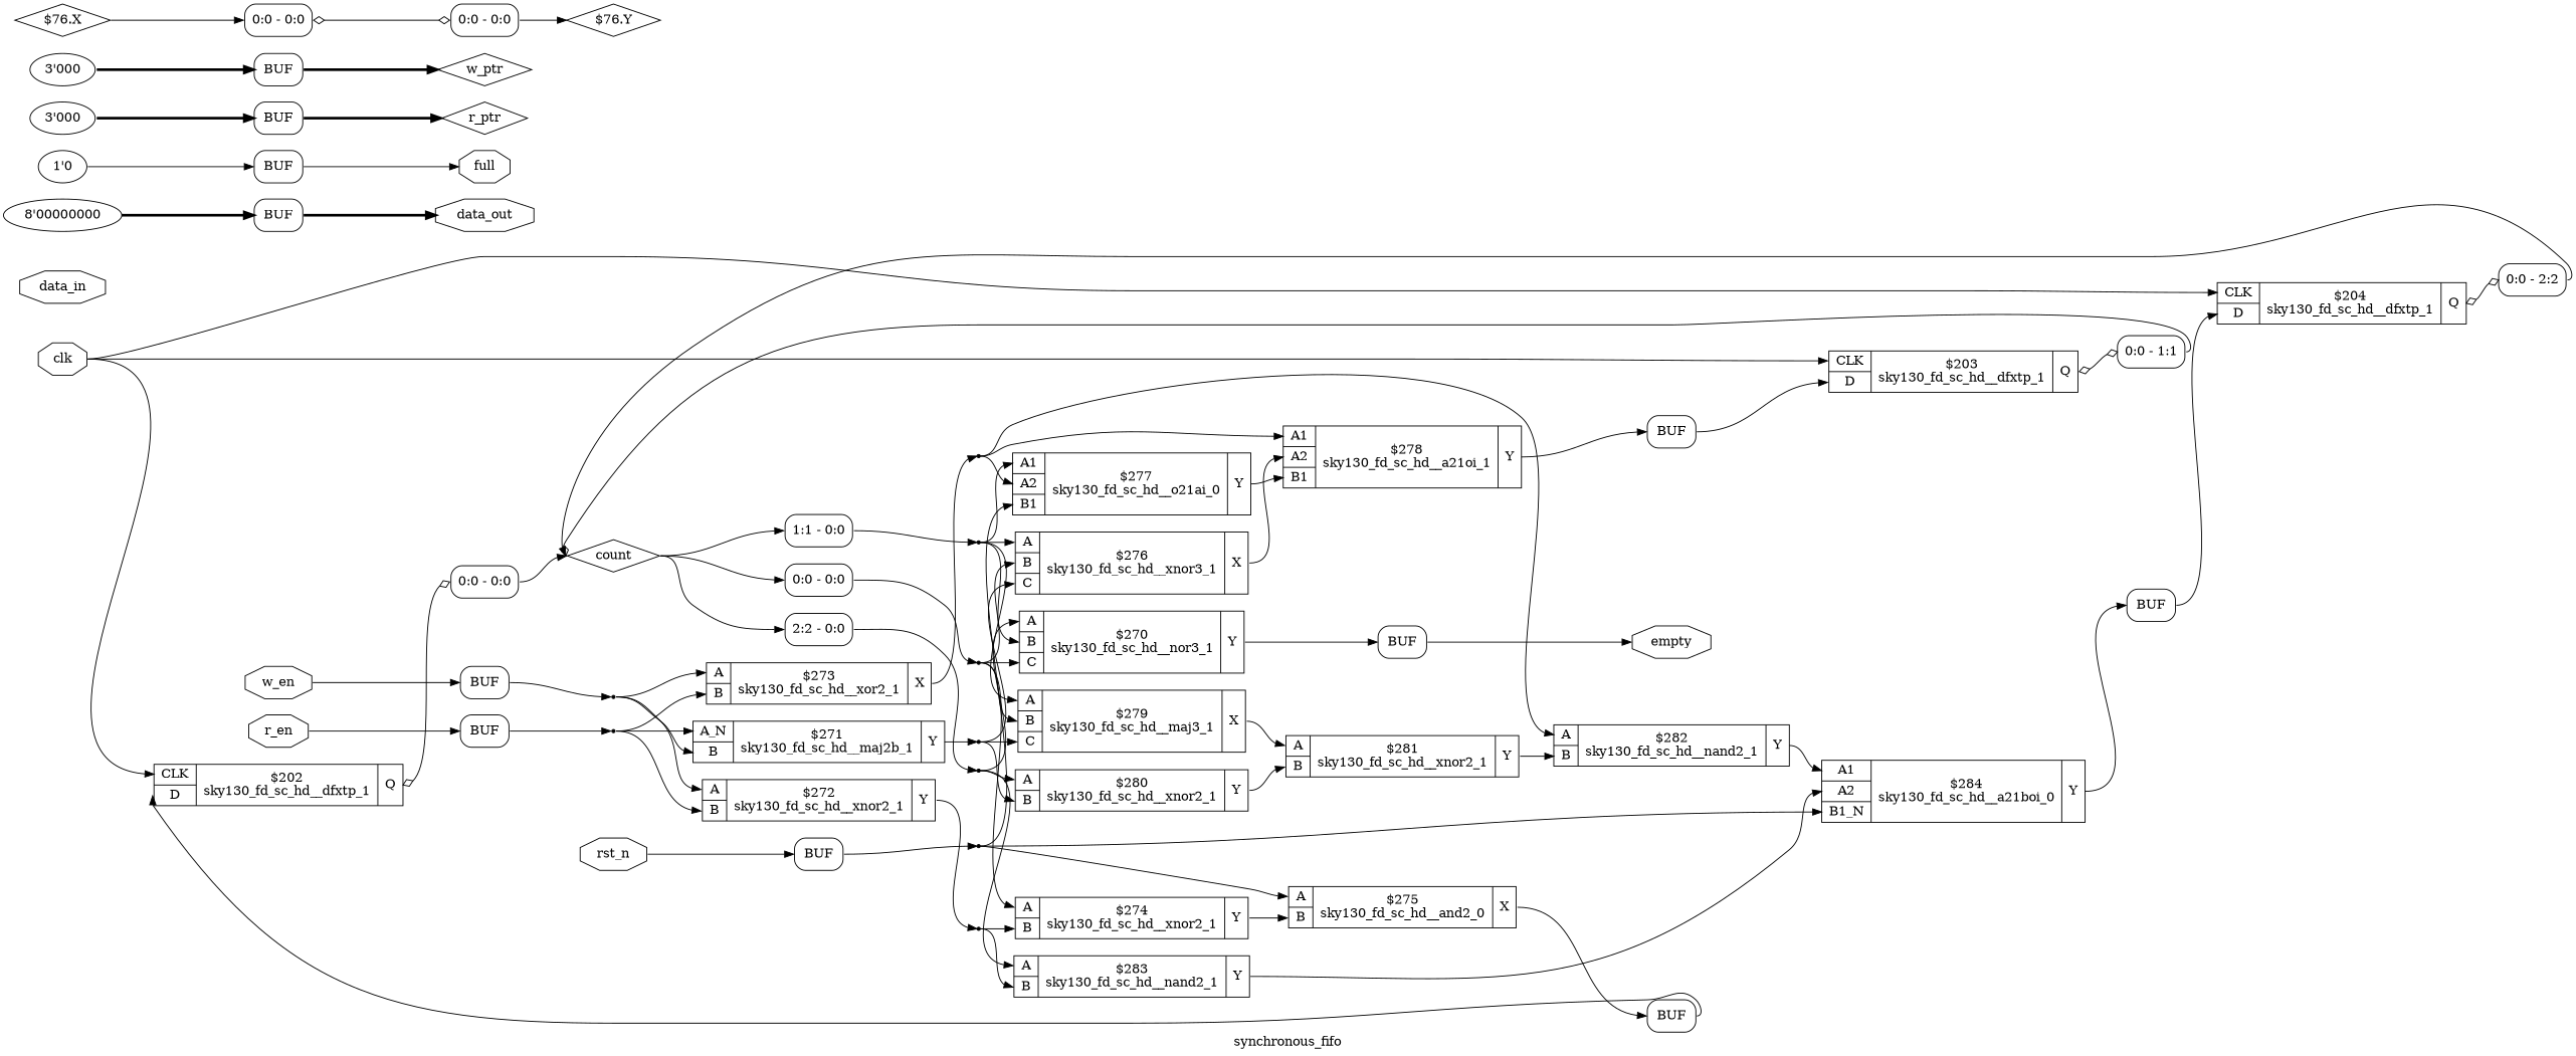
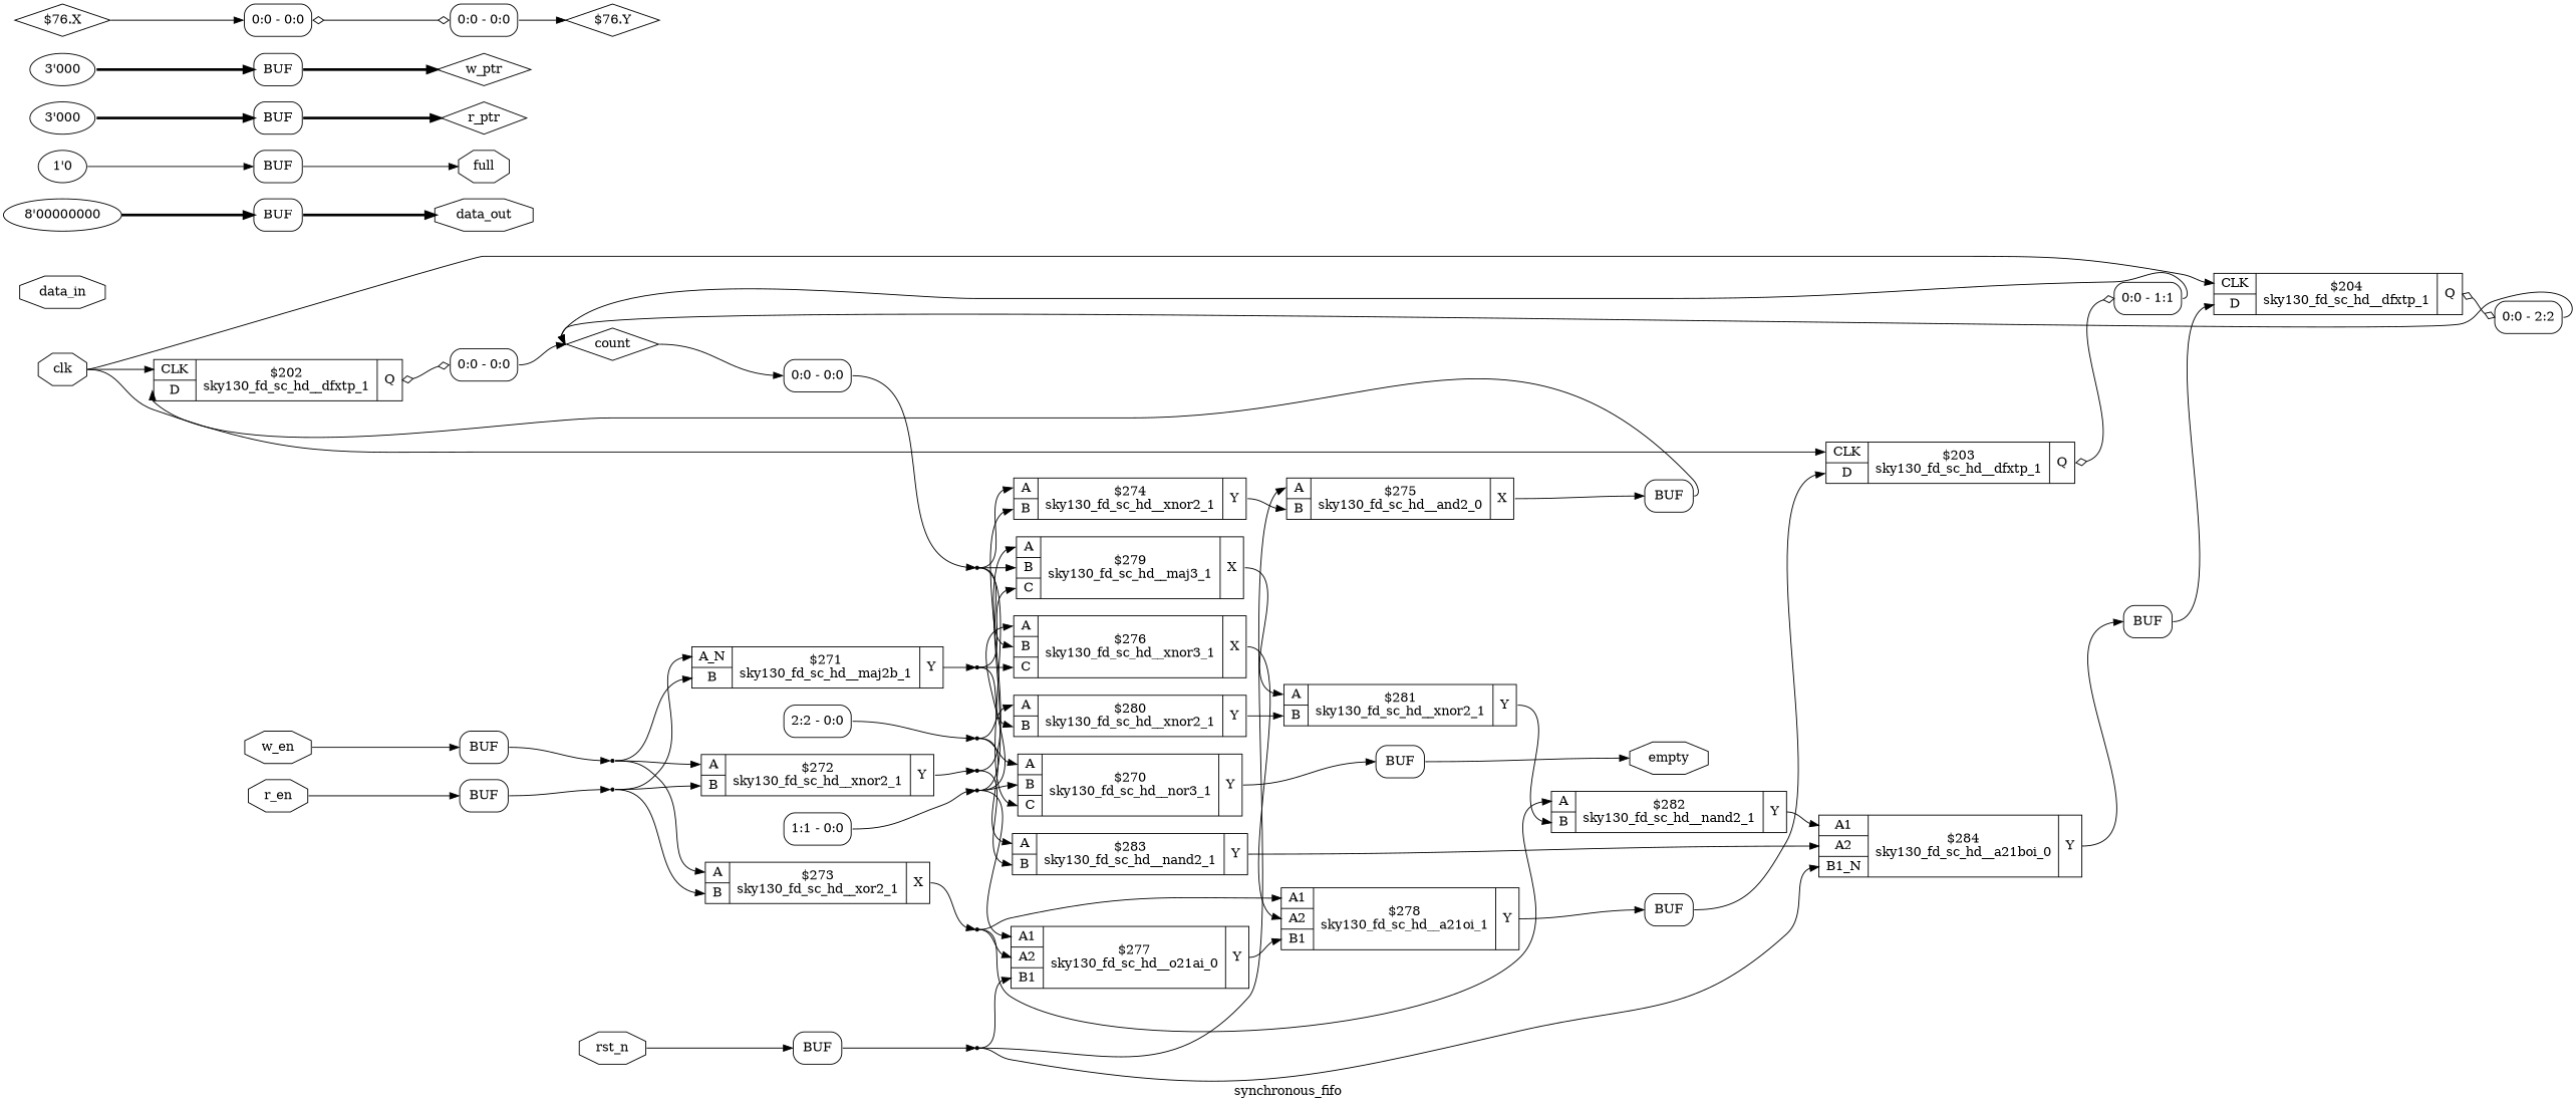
  digraph {
    label=synchronous_fifo
    rankdir=LR
    remincross=true
    node [shape=record]
    edge [color=black fontcolor=black headport=w tailport=e]
    n38 [color=black fontcolor=black label=clk shape=octagon]
    c77 [label="{{<p74> CLK|<p75> D}|$202\nsky130_fd_sc_hd__dfxtp_1|{<p76> Q}}"]
    c78 [label="{{<p74> CLK|<p75> D}|$203\nsky130_fd_sc_hd__dfxtp_1|{<p76> Q}}"]
    c79 [label="{{<p74> CLK|<p75> D}|$204\nsky130_fd_sc_hd__dfxtp_1|{<p76> Q}}"]
    x0 [color=black fontcolor=black label="<s0> 0:0 - 0:0 " style=rounded]
    x1 [color=black fontcolor=black label="<s0> 0:0 - 1:1 " style=rounded]
    x2 [color=black fontcolor=black label="<s0> 0:0 - 2:2 " style=rounded]
    n39 [color=black fontcolor=black label=count shape=diamond]
    x13 [color=black fontcolor=black label="<s0> 2:2 - 0:0 " style=rounded]
    x14 [color=black fontcolor=black label="<s0> 1:1 - 0:0 " style=rounded]
    x15 [color=black fontcolor=black label="<s0> 0:0 - 0:0 " style=rounded]
    n14 [shape=point]
    n13 [shape=point]
    n12 [shape=point]
    n40 [color=black fontcolor=black label=data_in shape=octagon]
    n41 [color=black fontcolor=black label=data_out shape=octagon]
    n42 [color=black fontcolor=black label=empty shape=octagon]
    n43 [color=black fontcolor=black label=full shape=octagon]
    n44 [color=black fontcolor=black label=r_en shape=octagon]
    x17 [label=BUF shape=box style=rounded]
    n27 [shape=point]
    n45 [color=black fontcolor=black label=r_ptr shape=diamond]
    n46 [color=black fontcolor=black label=rst_n shape=octagon]
    x19 [label=BUF shape=box style=rounded]
    n28 [shape=point]
    n47 [color=black fontcolor=black label=w_en shape=octagon]
    x16 [label=BUF shape=box style=rounded]
    n29 [shape=point]
    n48 [color=black fontcolor=black label=w_ptr shape=diamond]
    c53 [label="{{<p49> A|<p50> B|<p51> C}|$270\nsky130_fd_sc_hd__nor3_1|{<p52> Y}}"]
    x18 [label=BUF shape=box style=rounded]
    c55 [label="{{<p54> A_N|<p50> B}|$271\nsky130_fd_sc_hd__maj2b_1|{<p52> Y}}"]
    n16 [shape=point]
    c61 [label="{{<p49> A|<p50> B|<p51> C}|$276\nsky130_fd_sc_hd__xnor3_1|{<p57> X}}"]
    c67 [label="{{<p49> A|<p50> B|<p51> C}|$279\nsky130_fd_sc_hd__maj3_1|{<p57> X}}"]
    c68 [label="{{<p49> A|<p50> B}|$280\nsky130_fd_sc_hd__xnor2_1|{<p52> Y}}"]
    c56 [label="{{<p49> A|<p50> B}|$272\nsky130_fd_sc_hd__xnor2_1|{<p52> Y}}"]
    n17 [shape=point]
    c59 [label="{{<p49> A|<p50> B}|$274\nsky130_fd_sc_hd__xnor2_1|{<p52> Y}}"]
    c71 [label="{{<p49> A|<p50> B}|$283\nsky130_fd_sc_hd__nand2_1|{<p52> Y}}"]
    c58 [label="{{<p49> A|<p50> B}|$273\nsky130_fd_sc_hd__xor2_1|{<p57> X}}"]
    n18 [shape=point]
    c66 [label="{{<p62> A1|<p63> A2|<p64> B1}|$278\nsky130_fd_sc_hd__a21oi_1|{<p52> Y}}"]
    c65 [label="{{<p62> A1|<p63> A2|<p64> B1}|$277\nsky130_fd_sc_hd__o21ai_0|{<p52> Y}}"]
    c70 [label="{{<p49> A|<p50> B}|$282\nsky130_fd_sc_hd__nand2_1|{<p52> Y}}"]
    c60 [label="{{<p49> A|<p50> B}|$275\nsky130_fd_sc_hd__and2_0|{<p57> X}}"]
    x20 [label=BUF shape=box style=rounded]
    x21 [label=BUF shape=box style=rounded]
    c69 [label="{{<p49> A|<p50> B}|$281\nsky130_fd_sc_hd__xnor2_1|{<p52> Y}}"]
    c73 [label="{{<p62> A1|<p63> A2|<p72> B1_N}|$284\nsky130_fd_sc_hd__a21boi_0|{<p52> Y}}"]
    x22 [label=BUF shape=box style=rounded]
    x3 [color=black fontcolor=black label="<s0> 0:0 - 0:0 " style=rounded]
    x4 [color=black fontcolor=black label="<s0> 0:0 - 0:0 " style=rounded]
    n31 [label="$76.Y" shape=diamond]
    v5 [label="8'00000000" shape=""]
    x6 [label=BUF shape=box style=rounded]
    v7 [label="1'0" shape=""]
    x8 [label=BUF shape=box style=rounded]
    v9 [label="3'000" shape=""]
    x10 [label=BUF shape=box style=rounded]
    v11 [label="3'000" shape=""]
    x12 [label=BUF shape=box style=rounded]
    n30 [label="$76.X" shape=diamond]
    n38 -> c77 [headport="p74:w"]
    n38 -> c78 [headport="p74:w"]
    n38 -> c79 [headport="p74:w"]
    c77 -> x0 [arrowhead=odiamond arrowtail=odiamond dir=both tailport="p76:e"]
    c78 -> x1 [arrowhead=odiamond arrowtail=odiamond dir=both tailport="p76:e"]
    c79 -> x2 [arrowhead=odiamond arrowtail=odiamond dir=both tailport="p76:e"]
    x0 -> n39 [tailport="s0:e"]
-   x1 -> n39 [tailport="s0:e" arrowhead=odiamond]
+   x1 -> n39 [tailport="s0:e"]
    x2 -> n39 [tailport="s0:e"]
-   n39 -> x13 [headport="s0:w"]
-   n39 -> x14 [headport="s0:w"]
    n39 -> x15 [headport="s0:w"]
    x13 -> n14
    x14 -> n13
    x15 -> n12
    n14 -> c53 [headport="p49:w"]
    n14 -> c68 [headport="p49:w"]
    n14 -> c71 [headport="p49:w"]
    n13 -> c53 [headport="p50:w"]
    n13 -> c61 [headport="p49:w"]
    n13 -> c67 [headport="p49:w"]
    n13 -> c65 [headport="p62:w"]
    n12 -> c53 [headport="p51:w"]
    n12 -> c61 [headport="p50:w"]
    n12 -> c67 [headport="p50:w"]
    n12 -> c59 [headport="p49:w"]
    n44 -> x17
    x17 -> n27
    n27 -> c55 [headport="p54:w"]
    n27 -> c56 [headport="p50:w"]
    n27 -> c58 [headport="p50:w"]
    n46 -> x19
    x19 -> n28
    n28 -> c65 [headport="p64:w"]
    n28 -> c60 [headport="p49:w"]
    n28 -> c73 [headport="p72:w"]
    n47 -> x16
    x16 -> n29
    n29 -> c55 [headport="p50:w"]
    n29 -> c56 [headport="p49:w"]
    n29 -> c58 [headport="p49:w"]
    c53 -> x18 [tailport="p52:e"]
    x18 -> n42
    c55 -> n16 [tailport="p52:e"]
    n16 -> c61 [headport="p51:w"]
    n16 -> c67 [headport="p51:w"]
    n16 -> c68 [headport="p50:w"]
    c61 -> c66 [headport="p63:w" tailport="p57:e"]
    c67 -> c69 [headport="p49:w" tailport="p57:e"]
    c68 -> c69 [headport="p50:w" tailport="p52:e"]
    c56 -> n17 [tailport="p52:e"]
    n17 -> c59 [headport="p50:w"]
    n17 -> c71 [headport="p50:w"]
    c59 -> c60 [headport="p50:w" tailport="p52:e"]
    c71 -> c73 [headport="p63:w" tailport="p52:e"]
    c58 -> n18 [tailport="p57:e"]
    n18 -> c66 [headport="p62:w"]
    n18 -> c65 [headport="p63:w"]
    n18 -> c70 [headport="p49:w"]
    c66 -> x21 [tailport="p52:e"]
    c65 -> c66 [headport="p64:w" tailport="p52:e"]
    c70 -> c73 [headport="p62:w" tailport="p52:e"]
    c60 -> x20 [tailport="p57:e"]
    x20 -> c77 [headport="p75:w"]
    x21 -> c78 [headport="p75:w"]
    c69 -> c70 [headport="p50:w" tailport="p52:e"]
    c73 -> x22 [tailport="p52:e"]
    x22 -> c79 [headport="p75:w"]
    x3 -> x4 [arrowhead=odiamond arrowtail=odiamond dir=both]
    x4 -> n31 [tailport="s0:e"]
    v5 -> x6 [style="setlinewidth(3)"]
    x6 -> n41 [style="setlinewidth(3)"]
    v7 -> x8
    x8 -> n43
    v9 -> x10 [style="setlinewidth(3)"]
    x10 -> n45 [style="setlinewidth(3)"]
    v11 -> x12 [style="setlinewidth(3)"]
    x12 -> n48 [style="setlinewidth(3)"]
    n30 -> x3 [headport="s0:w"]
  }
